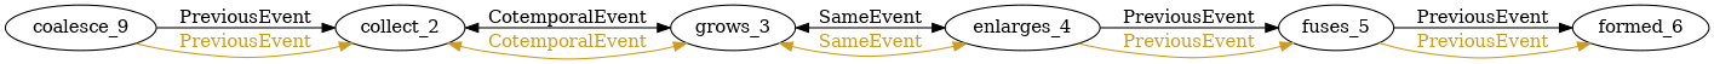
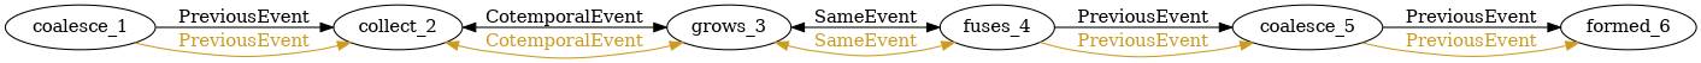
  digraph {
    rankdir=LR
    edge [color=Black fontcolor=black]
-   n1 [label=coalesce_9]
+   n1 [label=coalesce_1]
    n2 [label=collect_2]
    n3 [label=grows_3]
-   n4 [label=enlarges_4]
-   n5 [label=fuses_5]
+   n4 [label=fuses_4]
+   n5 [label=coalesce_5]
    n6 [label=formed_6]
    n1 -> n2 [label=PreviousEvent]
    n1 -> n2 [color=goldenrod3 fontcolor=goldenrod3 label=PreviousEvent]
    n2 -> n3 [dir=both label=CotemporalEvent]
    n2 -> n3 [color=goldenrod3 dir=both fontcolor=goldenrod3 label=CotemporalEvent]
    n3 -> n4 [dir=both label=SameEvent]
    n3 -> n4 [color=goldenrod3 dir=both fontcolor=goldenrod3 label=SameEvent]
    n4 -> n5 [label=PreviousEvent]
    n4 -> n5 [color=goldenrod3 fontcolor=goldenrod3 label=PreviousEvent]
    n5 -> n6 [label=PreviousEvent]
    n5 -> n6 [color=goldenrod3 fontcolor=goldenrod3 label=PreviousEvent]
  }
